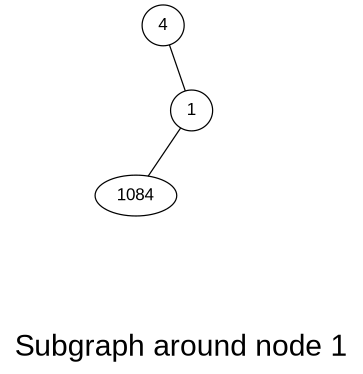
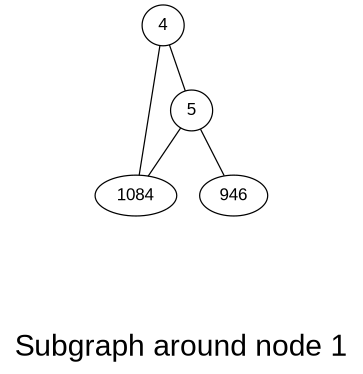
  graph {
    fontname="Liberation Sans"
    fontsize=24
    label="\nSubgraph around node 1\n"
    splines=false
    node [fontname="Liberation Sans" shape=ellipse]
    edge [fontname="Liberation Sans"]
    n1 [height=0.3 label=4 width=0.3]
-   1 [height=0.3 width=0.3]
+   1 [height=0.3 width=0.3 label=5]
    1084 [height=0.3 width=0.3]
+   946 [height=0.3 width=0.3]
    n1 -- 1
+   n1 -- 1084
    1 -- 1084
+   1 -- 946
  }
